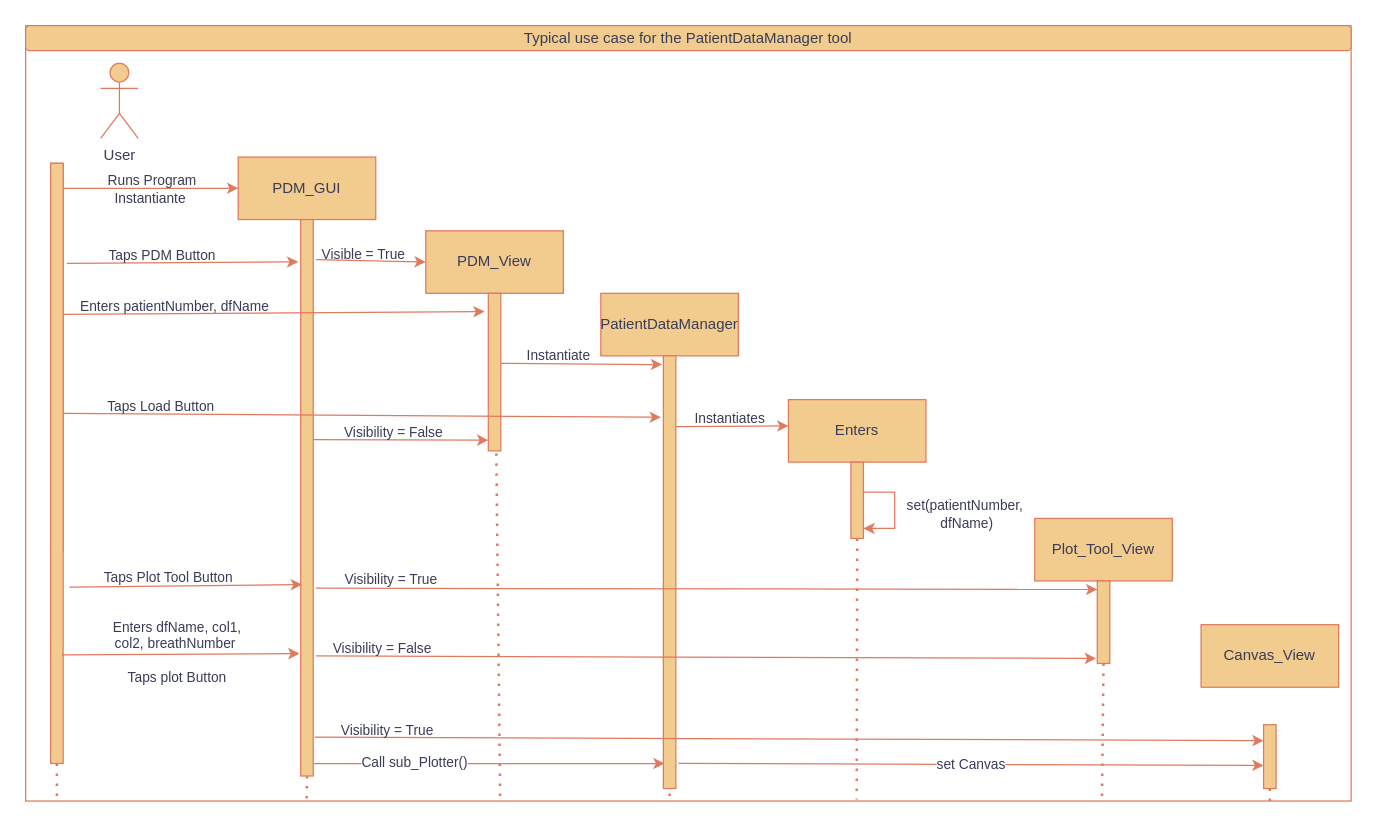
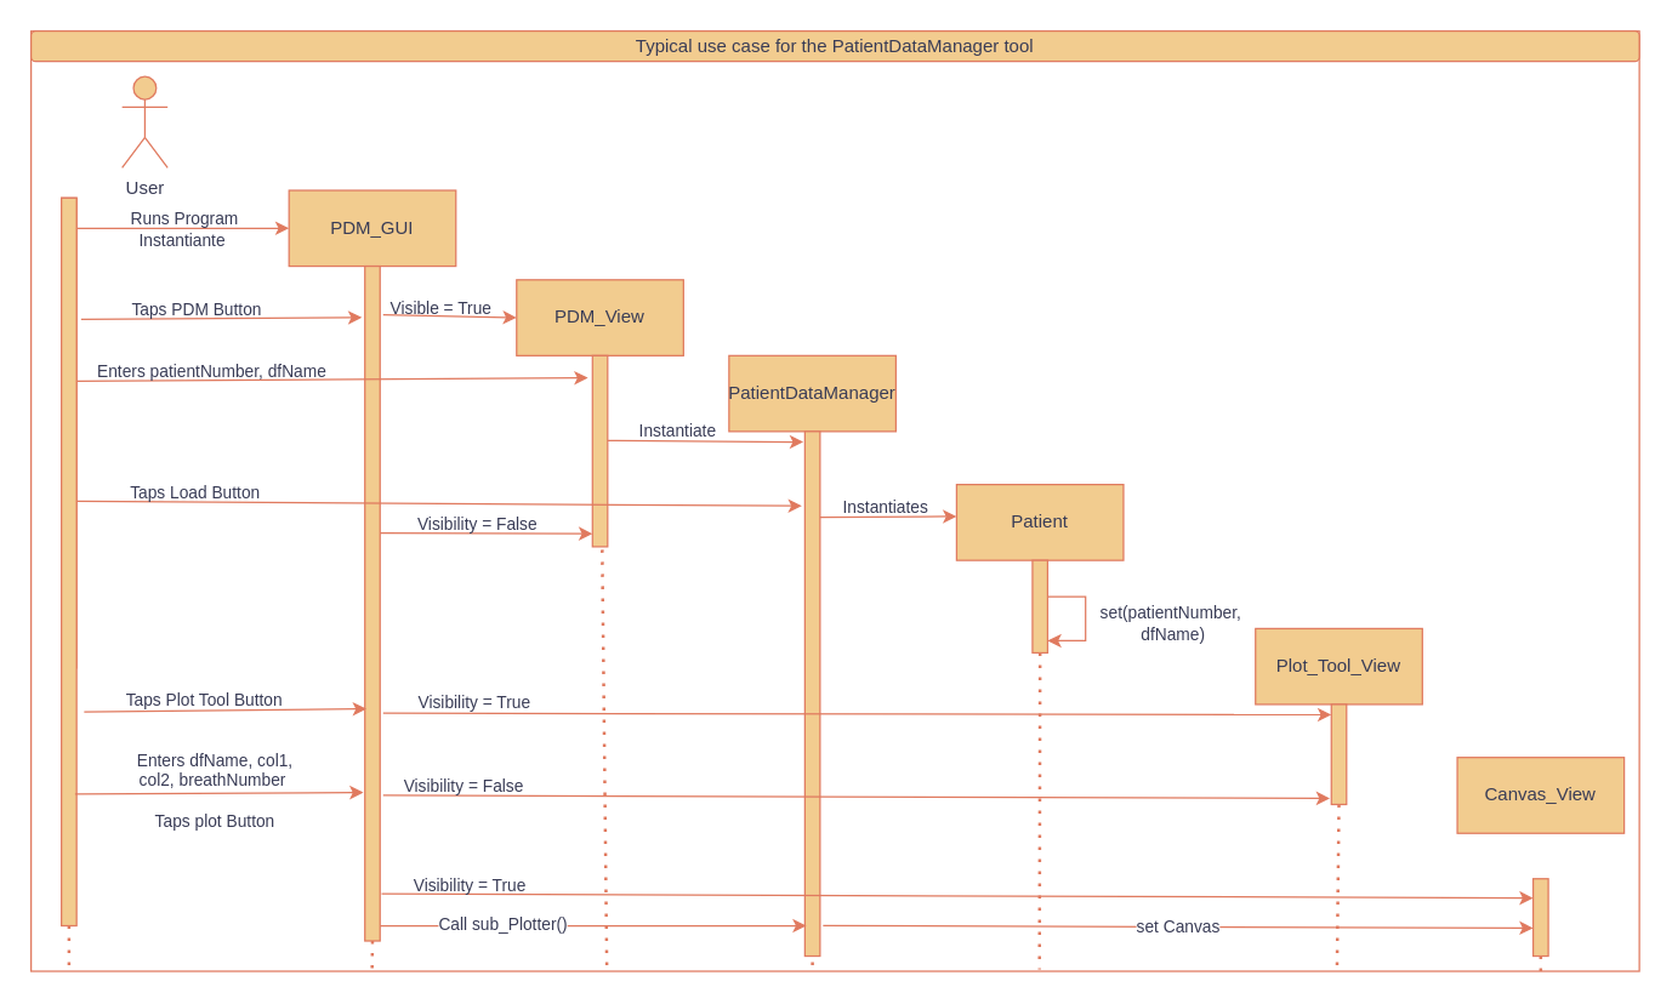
  <mxCell id="0" />
  <mxCell id="1" parent="0" />
  <mxCell id="2" value="" style="rounded=0;whiteSpace=wrap;html=1;strokeColor=#E07A5F;fontColor=#393C56;fillColor=none;" vertex="1" parent="1"><mxGeometry x="20" y="20" width="1060" height="620" as="geometry" /></mxCell>
  <mxCell id="3" value="PDM_GUI" style="rounded=0;whiteSpace=wrap;html=1;labelBackgroundColor=none;fillColor=#F2CC8F;strokeColor=#E07A5F;fontColor=#393C56;" vertex="1" parent="1"><mxGeometry x="190" y="125" width="110" height="50" as="geometry" /></mxCell>
  <mxCell id="4" value="PDM_View" style="rounded=0;whiteSpace=wrap;html=1;labelBackgroundColor=none;fillColor=#F2CC8F;strokeColor=#E07A5F;fontColor=#393C56;" vertex="1" parent="1"><mxGeometry x="340" y="184" width="110" height="50" as="geometry" /></mxCell>
  <mxCell id="5" value="" style="endArrow=none;dashed=1;html=1;dashPattern=1 3;strokeWidth=2;rounded=0;exitX=0.5;exitY=1;exitDx=0;exitDy=0;startArrow=none;labelBackgroundColor=none;strokeColor=#E07A5F;fontColor=default;" edge="1" parent="1" source="11"><mxGeometry width="50" height="50" relative="1" as="geometry"><mxPoint x="540" y="295" as="sourcePoint" /><mxPoint x="245" y="595" as="targetPoint" /></mxGeometry></mxCell>
  <mxCell id="6" value="User" style="shape=umlActor;verticalLabelPosition=bottom;verticalAlign=top;html=1;outlineConnect=0;labelBackgroundColor=none;fillColor=#F2CC8F;strokeColor=#E07A5F;fontColor=#393C56;" vertex="1" parent="1"><mxGeometry x="80" y="50" width="30" height="60" as="geometry" /></mxCell>
  <mxCell id="7" value="" style="endArrow=none;dashed=1;html=1;dashPattern=1 3;strokeWidth=2;rounded=0;startArrow=none;labelBackgroundColor=none;strokeColor=#E07A5F;fontColor=default;" edge="1" parent="1" source="19"><mxGeometry width="50" height="50" relative="1" as="geometry"><mxPoint x="45" y="130" as="sourcePoint" /><mxPoint x="45" y="530" as="targetPoint" /></mxGeometry></mxCell>
  <mxCell id="8" style="edgeStyle=orthogonalEdgeStyle;rounded=0;orthogonalLoop=1;jettySize=auto;html=1;labelBackgroundColor=none;strokeColor=#E07A5F;fontColor=default;" edge="1" parent="1" source="19"><mxGeometry relative="1" as="geometry"><mxPoint x="190" y="150" as="targetPoint" /><Array as="points"><mxPoint x="100" y="150" /><mxPoint x="100" y="150" /></Array></mxGeometry></mxCell>
  <mxCell id="9" value="Runs Program&lt;br&gt;Instantiante&amp;nbsp;" style="edgeLabel;html=1;align=center;verticalAlign=middle;resizable=0;points=[];labelBackgroundColor=none;fontColor=#393C56;" vertex="1" connectable="0" parent="8"><mxGeometry x="-0.243" y="-1" relative="1" as="geometry"><mxPoint x="17" y="-1" as="offset" /></mxGeometry></mxCell>
  <mxCell id="10" value="" style="endArrow=none;dashed=1;html=1;dashPattern=1 3;strokeWidth=2;rounded=0;exitX=0.5;exitY=1;exitDx=0;exitDy=0;labelBackgroundColor=none;strokeColor=#E07A5F;fontColor=default;" edge="1" parent="1" source="3" target="11"><mxGeometry width="50" height="50" relative="1" as="geometry"><mxPoint x="245" y="175" as="sourcePoint" /><mxPoint x="245" y="595" as="targetPoint" /></mxGeometry></mxCell>
  <mxCell id="11" value="" style="rounded=0;whiteSpace=wrap;html=1;labelBackgroundColor=none;fillColor=#F2CC8F;strokeColor=#E07A5F;fontColor=#393C56;" vertex="1" parent="1"><mxGeometry x="240" y="175" width="10" height="445" as="geometry" /></mxCell>
  <mxCell id="12" value="" style="endArrow=classic;html=1;rounded=0;entryX=-0.2;entryY=0.076;entryDx=0;entryDy=0;entryPerimeter=0;labelBackgroundColor=none;strokeColor=#E07A5F;fontColor=default;" edge="1" parent="1" target="11"><mxGeometry width="50" height="50" relative="1" as="geometry"><mxPoint x="53" y="210" as="sourcePoint" /><mxPoint x="239" y="214.96" as="targetPoint" /></mxGeometry></mxCell>
  <mxCell id="13" value="Taps PDM Button" style="edgeLabel;html=1;align=center;verticalAlign=middle;resizable=0;points=[];labelBackgroundColor=none;fontColor=#393C56;" vertex="1" connectable="0" parent="12"><mxGeometry x="0.215" y="2" relative="1" as="geometry"><mxPoint x="-36" y="-4" as="offset" /></mxGeometry></mxCell>
  <mxCell id="14" value="" style="endArrow=classic;html=1;rounded=0;exitX=1.2;exitY=0.072;exitDx=0;exitDy=0;exitPerimeter=0;entryX=0;entryY=0.5;entryDx=0;entryDy=0;labelBackgroundColor=none;strokeColor=#E07A5F;fontColor=default;" edge="1" parent="1" source="11" target="4"><mxGeometry width="50" height="50" relative="1" as="geometry"><mxPoint x="390" y="320" as="sourcePoint" /><mxPoint x="440" y="270" as="targetPoint" /></mxGeometry></mxCell>
  <mxCell id="15" value="Visible = True" style="edgeLabel;html=1;align=center;verticalAlign=middle;resizable=0;points=[];labelBackgroundColor=none;fontColor=#393C56;" vertex="1" connectable="0" parent="14"><mxGeometry x="-0.267" y="-1" relative="1" as="geometry"><mxPoint x="6" y="-6" as="offset" /></mxGeometry></mxCell>
  <mxCell id="16" value="" style="endArrow=none;dashed=1;html=1;dashPattern=1 3;strokeWidth=2;rounded=0;labelBackgroundColor=none;strokeColor=#E07A5F;fontColor=default;entryX=0.358;entryY=0.998;entryDx=0;entryDy=0;entryPerimeter=0;" edge="1" parent="1" target="2"><mxGeometry width="50" height="50" relative="1" as="geometry"><mxPoint x="395" y="234" as="sourcePoint" /><mxPoint x="400" y="640" as="targetPoint" /></mxGeometry></mxCell>
  <mxCell id="17" value="" style="rounded=0;whiteSpace=wrap;html=1;labelBackgroundColor=none;fillColor=#F2CC8F;strokeColor=#E07A5F;fontColor=#393C56;" vertex="1" parent="1"><mxGeometry x="390" y="234" width="10" height="126" as="geometry" /></mxCell>
  <mxCell id="18" value="" style="endArrow=none;dashed=1;html=1;dashPattern=1 3;strokeWidth=2;rounded=0;labelBackgroundColor=none;strokeColor=#E07A5F;fontColor=default;" edge="1" parent="1" target="19"><mxGeometry width="50" height="50" relative="1" as="geometry"><mxPoint x="45" y="130" as="sourcePoint" /><mxPoint x="45" y="530" as="targetPoint" /></mxGeometry></mxCell>
  <mxCell id="19" value="" style="rounded=0;whiteSpace=wrap;html=1;labelBackgroundColor=none;fillColor=#F2CC8F;strokeColor=#E07A5F;fontColor=#393C56;" vertex="1" parent="1"><mxGeometry x="40" y="130" width="10" height="310" as="geometry" /></mxCell>
  <mxCell id="20" value="" style="endArrow=classic;html=1;rounded=0;exitX=1;exitY=0.39;exitDx=0;exitDy=0;exitPerimeter=0;entryX=-0.3;entryY=0.116;entryDx=0;entryDy=0;entryPerimeter=0;labelBackgroundColor=none;strokeColor=#E07A5F;fontColor=default;" edge="1" parent="1" source="19" target="17"><mxGeometry width="50" height="50" relative="1" as="geometry"><mxPoint x="390" y="320" as="sourcePoint" /><mxPoint x="440" y="270" as="targetPoint" /></mxGeometry></mxCell>
  <mxCell id="21" value="Enters patientNumber, dfName" style="edgeLabel;html=1;align=center;verticalAlign=middle;resizable=0;points=[];labelBackgroundColor=none;fontColor=#393C56;" vertex="1" connectable="0" parent="20"><mxGeometry x="-0.624" y="3" relative="1" as="geometry"><mxPoint x="26" y="-3" as="offset" /></mxGeometry></mxCell>
  <mxCell id="22" value="PatientDataManager" style="rounded=0;whiteSpace=wrap;html=1;labelBackgroundColor=none;fillColor=#F2CC8F;strokeColor=#E07A5F;fontColor=#393C56;" vertex="1" parent="1"><mxGeometry x="480" y="234" width="110" height="50" as="geometry" /></mxCell>
  <mxCell id="23" value="" style="rounded=0;whiteSpace=wrap;html=1;labelBackgroundColor=none;fillColor=#F2CC8F;strokeColor=#E07A5F;fontColor=#393C56;" vertex="1" parent="1"><mxGeometry x="40" y="130" width="10" height="480" as="geometry" /></mxCell>
  <mxCell id="24" value="" style="endArrow=none;dashed=1;html=1;dashPattern=1 3;strokeWidth=2;rounded=0;startArrow=none;labelBackgroundColor=none;strokeColor=#E07A5F;fontColor=default;" edge="1" parent="1"><mxGeometry width="50" height="50" relative="1" as="geometry"><mxPoint x="535" y="594" as="sourcePoint" /><mxPoint x="535" y="640" as="targetPoint" /></mxGeometry></mxCell>
  <mxCell id="25" value="" style="rounded=0;whiteSpace=wrap;html=1;labelBackgroundColor=none;fillColor=#F2CC8F;strokeColor=#E07A5F;fontColor=#393C56;" vertex="1" parent="1"><mxGeometry x="530" y="284" width="10" height="346" as="geometry" /></mxCell>
  <mxCell id="26" value="" style="endArrow=classic;html=1;rounded=0;entryX=-0.1;entryY=0.087;entryDx=0;entryDy=0;entryPerimeter=0;labelBackgroundColor=none;strokeColor=#E07A5F;fontColor=default;" edge="1" parent="1"><mxGeometry width="50" height="50" relative="1" as="geometry"><mxPoint x="400" y="290" as="sourcePoint" /><mxPoint x="529" y="290.97" as="targetPoint" /></mxGeometry></mxCell>
  <mxCell id="27" value="Instantiate" style="edgeLabel;html=1;align=center;verticalAlign=middle;resizable=0;points=[];labelBackgroundColor=none;fontColor=#393C56;" vertex="1" connectable="0" parent="26"><mxGeometry x="0.24" relative="1" as="geometry"><mxPoint x="-34" y="-7" as="offset" /></mxGeometry></mxCell>
  <mxCell id="28" value="" style="endArrow=classic;html=1;rounded=0;entryX=-0.2;entryY=0.142;entryDx=0;entryDy=0;entryPerimeter=0;labelBackgroundColor=none;strokeColor=#E07A5F;fontColor=default;" edge="1" parent="1" target="25"><mxGeometry width="50" height="50" relative="1" as="geometry"><mxPoint x="50" y="330" as="sourcePoint" /><mxPoint x="440" y="270" as="targetPoint" /></mxGeometry></mxCell>
  <mxCell id="29" value="Taps Load Button" style="edgeLabel;html=1;align=center;verticalAlign=middle;resizable=0;points=[];labelBackgroundColor=none;fontColor=#393C56;" vertex="1" connectable="0" parent="28"><mxGeometry x="-0.799" y="1" relative="1" as="geometry"><mxPoint x="29" y="-5" as="offset" /></mxGeometry></mxCell>
  <mxCell id="30" value="" style="endArrow=classic;html=1;rounded=0;exitX=1;exitY=0.25;exitDx=0;exitDy=0;labelBackgroundColor=none;strokeColor=#E07A5F;fontColor=default;" edge="1" parent="1"><mxGeometry width="50" height="50" relative="1" as="geometry"><mxPoint x="540" y="340.5" as="sourcePoint" /><mxPoint x="630" y="340" as="targetPoint" /></mxGeometry></mxCell>
  <mxCell id="31" value="Instantiates" style="edgeLabel;html=1;align=center;verticalAlign=middle;resizable=0;points=[];labelBackgroundColor=none;fontColor=#393C56;" vertex="1" connectable="0" parent="30"><mxGeometry x="-0.267" relative="1" as="geometry"><mxPoint x="10" y="-7" as="offset" /></mxGeometry></mxCell>
- <mxCell id="32" value="Enters" style="rounded=0;whiteSpace=wrap;html=1;labelBackgroundColor=none;fillColor=#F2CC8F;strokeColor=#E07A5F;fontColor=#393C56;" vertex="1" parent="1"><mxGeometry x="630" y="319" width="110" height="50" as="geometry" /></mxCell>
+ <mxCell id="32" value="Patient" style="rounded=0;whiteSpace=wrap;html=1;labelBackgroundColor=none;fillColor=#F2CC8F;strokeColor=#E07A5F;fontColor=#393C56;" vertex="1" parent="1"><mxGeometry x="630" y="319" width="110" height="50" as="geometry" /></mxCell>
  <mxCell id="33" value="" style="endArrow=classic;html=1;rounded=0;exitX=1.5;exitY=0.706;exitDx=0;exitDy=0;exitPerimeter=0;entryX=0.1;entryY=0.656;entryDx=0;entryDy=0;entryPerimeter=0;labelBackgroundColor=none;strokeColor=#E07A5F;fontColor=default;" edge="1" parent="1" source="23" target="11"><mxGeometry width="50" height="50" relative="1" as="geometry"><mxPoint x="390" y="320" as="sourcePoint" /><mxPoint x="440" y="270" as="targetPoint" /></mxGeometry></mxCell>
  <mxCell id="34" value="Taps Plot Tool Button" style="edgeLabel;html=1;align=center;verticalAlign=middle;resizable=0;points=[];labelBackgroundColor=none;fontColor=#393C56;" vertex="1" connectable="0" parent="33"><mxGeometry x="0.487" y="3" relative="1" as="geometry"><mxPoint x="-59" y="-4" as="offset" /></mxGeometry></mxCell>
  <mxCell id="35" value="" style="endArrow=classic;html=1;rounded=0;entryX=0;entryY=0.932;entryDx=0;entryDy=0;entryPerimeter=0;labelBackgroundColor=none;strokeColor=#E07A5F;fontColor=default;" edge="1" parent="1" target="17"><mxGeometry width="50" height="50" relative="1" as="geometry"><mxPoint x="250" y="351" as="sourcePoint" /><mxPoint x="440" y="270" as="targetPoint" /></mxGeometry></mxCell>
  <mxCell id="36" value="Visibility = False" style="edgeLabel;html=1;align=center;verticalAlign=middle;resizable=0;points=[];labelBackgroundColor=none;fontColor=#393C56;" vertex="1" connectable="0" parent="35"><mxGeometry x="0.485" y="-2" relative="1" as="geometry"><mxPoint x="-40" y="-9" as="offset" /></mxGeometry></mxCell>
  <mxCell id="37" value="" style="endArrow=none;dashed=1;html=1;dashPattern=1 3;strokeWidth=2;rounded=0;startArrow=none;exitX=0.5;exitY=1;exitDx=0;exitDy=0;labelBackgroundColor=none;strokeColor=#E07A5F;fontColor=default;entryX=0.627;entryY=0.998;entryDx=0;entryDy=0;entryPerimeter=0;" edge="1" parent="1" source="38" target="2"><mxGeometry width="50" height="50" relative="1" as="geometry"><mxPoint x="685" y="679" as="sourcePoint" /><mxPoint x="685" y="640" as="targetPoint" /></mxGeometry></mxCell>
  <mxCell id="38" value="" style="rounded=0;whiteSpace=wrap;html=1;labelBackgroundColor=none;fillColor=#F2CC8F;strokeColor=#E07A5F;fontColor=#393C56;" vertex="1" parent="1"><mxGeometry x="680" y="369" width="10" height="61" as="geometry" /></mxCell>
  <mxCell id="39" value="" style="endArrow=classic;html=1;rounded=0;entryX=1.5;entryY=0.171;entryDx=0;entryDy=0;entryPerimeter=0;labelBackgroundColor=none;strokeColor=#E07A5F;fontColor=default;" edge="1" parent="1"><mxGeometry width="50" height="50" relative="1" as="geometry"><mxPoint x="690" y="393" as="sourcePoint" /><mxPoint x="690" y="422.01" as="targetPoint" /><Array as="points"><mxPoint x="715" y="393" /><mxPoint x="715" y="422" /></Array></mxGeometry></mxCell>
  <mxCell id="40" value="set(patientNumber,&lt;br&gt;&amp;nbsp;dfName)" style="edgeLabel;html=1;align=center;verticalAlign=middle;resizable=0;points=[];labelBackgroundColor=none;fontColor=#393C56;" vertex="1" connectable="0" parent="39"><mxGeometry x="-0.224" y="1" relative="1" as="geometry"><mxPoint x="54" y="11" as="offset" /></mxGeometry></mxCell>
  <mxCell id="41" value="Plot_Tool_View" style="rounded=0;whiteSpace=wrap;html=1;labelBackgroundColor=none;fillColor=#F2CC8F;strokeColor=#E07A5F;fontColor=#393C56;" vertex="1" parent="1"><mxGeometry x="827" y="414" width="110" height="50" as="geometry" /></mxCell>
  <mxCell id="42" value="" style="endArrow=none;dashed=1;html=1;dashPattern=1 3;strokeWidth=2;rounded=0;exitX=0.5;exitY=1;exitDx=0;exitDy=0;startArrow=none;labelBackgroundColor=none;strokeColor=#E07A5F;fontColor=default;entryX=0.812;entryY=1;entryDx=0;entryDy=0;entryPerimeter=0;" edge="1" parent="1" source="43" target="2"><mxGeometry width="50" height="50" relative="1" as="geometry"><mxPoint x="1177" y="600" as="sourcePoint" /><mxPoint x="882" y="640" as="targetPoint" /></mxGeometry></mxCell>
  <mxCell id="43" value="" style="rounded=0;whiteSpace=wrap;html=1;labelBackgroundColor=none;fillColor=#F2CC8F;strokeColor=#E07A5F;fontColor=#393C56;" vertex="1" parent="1"><mxGeometry x="877" y="464" width="10" height="66" as="geometry" /></mxCell>
  <mxCell id="44" value="" style="endArrow=classic;html=1;rounded=0;exitX=1.2;exitY=0.658;exitDx=0;exitDy=0;exitPerimeter=0;entryX=0;entryY=0.073;entryDx=0;entryDy=0;entryPerimeter=0;labelBackgroundColor=none;strokeColor=#E07A5F;fontColor=default;" edge="1" parent="1"><mxGeometry width="50" height="50" relative="1" as="geometry"><mxPoint x="252" y="469.81" as="sourcePoint" /><mxPoint x="877" y="470.818" as="targetPoint" /></mxGeometry></mxCell>
  <mxCell id="45" value="Visibility = True" style="edgeLabel;html=1;align=center;verticalAlign=middle;resizable=0;points=[];labelBackgroundColor=none;fontColor=#393C56;" vertex="1" connectable="0" parent="44"><mxGeometry x="-0.738" relative="1" as="geometry"><mxPoint x="-22" y="-7" as="offset" /></mxGeometry></mxCell>
  <mxCell id="46" value="" style="endArrow=classic;html=1;rounded=0;exitX=0.9;exitY=0.819;exitDx=0;exitDy=0;exitPerimeter=0;entryX=-0.1;entryY=0.78;entryDx=0;entryDy=0;entryPerimeter=0;labelBackgroundColor=none;strokeColor=#E07A5F;fontColor=default;" edge="1" parent="1" source="23" target="11"><mxGeometry width="50" height="50" relative="1" as="geometry"><mxPoint x="390" y="450" as="sourcePoint" /><mxPoint x="440" y="400" as="targetPoint" /></mxGeometry></mxCell>
  <mxCell id="47" value="Enters dfName, col1, &lt;br&gt;col2, breathNumber&amp;nbsp;&lt;br&gt;&lt;br&gt;Taps plot Button" style="edgeLabel;html=1;align=center;verticalAlign=middle;resizable=0;points=[];labelBackgroundColor=none;fontColor=#393C56;" vertex="1" connectable="0" parent="46"><mxGeometry x="-0.8" y="-3" relative="1" as="geometry"><mxPoint x="72" y="-6" as="offset" /></mxGeometry></mxCell>
  <mxCell id="48" value="" style="endArrow=classic;html=1;rounded=0;entryX=-0.1;entryY=0.948;entryDx=0;entryDy=0;entryPerimeter=0;exitX=1.2;exitY=0.892;exitDx=0;exitDy=0;exitPerimeter=0;labelBackgroundColor=none;strokeColor=#E07A5F;fontColor=default;" edge="1" parent="1"><mxGeometry width="50" height="50" relative="1" as="geometry"><mxPoint x="252" y="523.94" as="sourcePoint" /><mxPoint x="876" y="525.968" as="targetPoint" /></mxGeometry></mxCell>
  <mxCell id="49" value="Visibility = False" style="edgeLabel;html=1;align=center;verticalAlign=middle;resizable=0;points=[];labelBackgroundColor=none;fontColor=#393C56;" vertex="1" connectable="0" parent="48"><mxGeometry x="-0.831" relative="1" as="geometry"><mxPoint y="-7" as="offset" /></mxGeometry></mxCell>
  <mxCell id="50" value="Canvas_View" style="rounded=0;whiteSpace=wrap;html=1;labelBackgroundColor=none;fillColor=#F2CC8F;strokeColor=#E07A5F;fontColor=#393C56;" vertex="1" parent="1"><mxGeometry x="960" y="499" width="110" height="50" as="geometry" /></mxCell>
  <mxCell id="51" value="" style="endArrow=none;dashed=1;html=1;dashPattern=1 3;strokeWidth=2;rounded=0;exitX=0.5;exitY=1;exitDx=0;exitDy=0;startArrow=none;labelBackgroundColor=none;strokeColor=#E07A5F;fontColor=default;" edge="1" parent="1" source="52"><mxGeometry width="50" height="50" relative="1" as="geometry"><mxPoint x="1310" y="720" as="sourcePoint" /><mxPoint x="1015" y="640" as="targetPoint" /></mxGeometry></mxCell>
  <mxCell id="52" value="" style="rounded=0;whiteSpace=wrap;html=1;labelBackgroundColor=none;fillColor=#F2CC8F;strokeColor=#E07A5F;fontColor=#393C56;" vertex="1" parent="1"><mxGeometry x="1010" y="579" width="10" height="51" as="geometry" /></mxCell>
  <mxCell id="53" value="" style="endArrow=classic;html=1;rounded=0;entryX=0;entryY=0.25;entryDx=0;entryDy=0;exitX=1.1;exitY=0.93;exitDx=0;exitDy=0;exitPerimeter=0;labelBackgroundColor=none;strokeColor=#E07A5F;fontColor=default;" edge="1" parent="1" source="11" target="52"><mxGeometry width="50" height="50" relative="1" as="geometry"><mxPoint x="250" y="620" as="sourcePoint" /><mxPoint x="440" y="380" as="targetPoint" /></mxGeometry></mxCell>
  <mxCell id="54" value="Visibility = True" style="edgeLabel;html=1;align=center;verticalAlign=middle;resizable=0;points=[];labelBackgroundColor=none;fontColor=#393C56;" vertex="1" connectable="0" parent="53"><mxGeometry x="-0.847" y="-3" relative="1" as="geometry"><mxPoint y="-9" as="offset" /></mxGeometry></mxCell>
  <mxCell id="55" value="" style="endArrow=none;dashed=1;html=1;dashPattern=1 3;strokeWidth=2;rounded=0;exitX=0.5;exitY=1;exitDx=0;exitDy=0;labelBackgroundColor=none;strokeColor=#E07A5F;fontColor=default;entryX=0.212;entryY=1.002;entryDx=0;entryDy=0;entryPerimeter=0;" edge="1" parent="1" source="11" target="2"><mxGeometry width="50" height="50" relative="1" as="geometry"><mxPoint x="600" y="510" as="sourcePoint" /><mxPoint x="245" y="650" as="targetPoint" /></mxGeometry></mxCell>
  <mxCell id="56" value="" style="endArrow=none;dashed=1;html=1;dashPattern=1 3;strokeWidth=2;rounded=0;exitX=0.5;exitY=1;exitDx=0;exitDy=0;labelBackgroundColor=none;strokeColor=#E07A5F;fontColor=default;" edge="1" parent="1" source="23"><mxGeometry width="50" height="50" relative="1" as="geometry"><mxPoint x="600" y="510" as="sourcePoint" /><mxPoint x="45" y="640" as="targetPoint" /></mxGeometry></mxCell>
  <mxCell id="57" value="Typical use case for the PatientDataManager tool" style="rounded=1;whiteSpace=wrap;html=1;labelBackgroundColor=none;fillColor=#F2CC8F;strokeColor=#E07A5F;fontColor=#393C56;" vertex="1" parent="1"><mxGeometry x="20" y="20" width="1060" height="20" as="geometry" /></mxCell>
  <mxCell id="58" value="" style="endArrow=classic;html=1;rounded=0;strokeColor=#E07A5F;fontColor=#393C56;fillColor=#F2CC8F;exitX=0.9;exitY=0.78;exitDx=0;exitDy=0;exitPerimeter=0;entryX=0;entryY=0.768;entryDx=0;entryDy=0;entryPerimeter=0;" edge="1" parent="1"><mxGeometry width="50" height="50" relative="1" as="geometry"><mxPoint x="250" y="610" as="sourcePoint" /><mxPoint x="531" y="610" as="targetPoint" /><Array as="points"><mxPoint x="441" y="610" /></Array></mxGeometry></mxCell>
  <mxCell id="59" value="Call sub_Plotter()" style="edgeLabel;html=1;align=center;verticalAlign=middle;resizable=0;points=[];fontColor=#393C56;" vertex="1" connectable="0" parent="58"><mxGeometry x="0.438" y="2" relative="1" as="geometry"><mxPoint x="-122" as="offset" /></mxGeometry></mxCell>
  <mxCell id="60" value="set Canvas" style="endArrow=classic;html=1;rounded=0;strokeColor=#E07A5F;fontColor=#393C56;fillColor=#F2CC8F;exitX=1.2;exitY=0.942;exitDx=0;exitDy=0;exitPerimeter=0;entryX=0;entryY=0.5;entryDx=0;entryDy=0;" edge="1" parent="1" source="25"><mxGeometry width="50" height="50" relative="1" as="geometry"><mxPoint x="540" y="616.932" as="sourcePoint" /><mxPoint x="1010" y="611.5" as="targetPoint" /></mxGeometry></mxCell>
